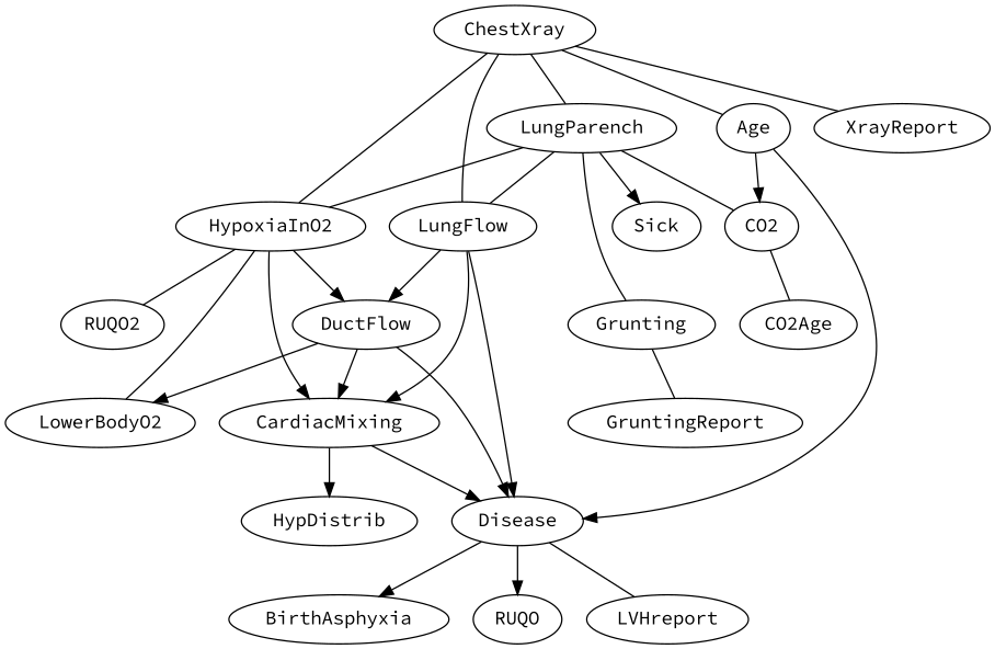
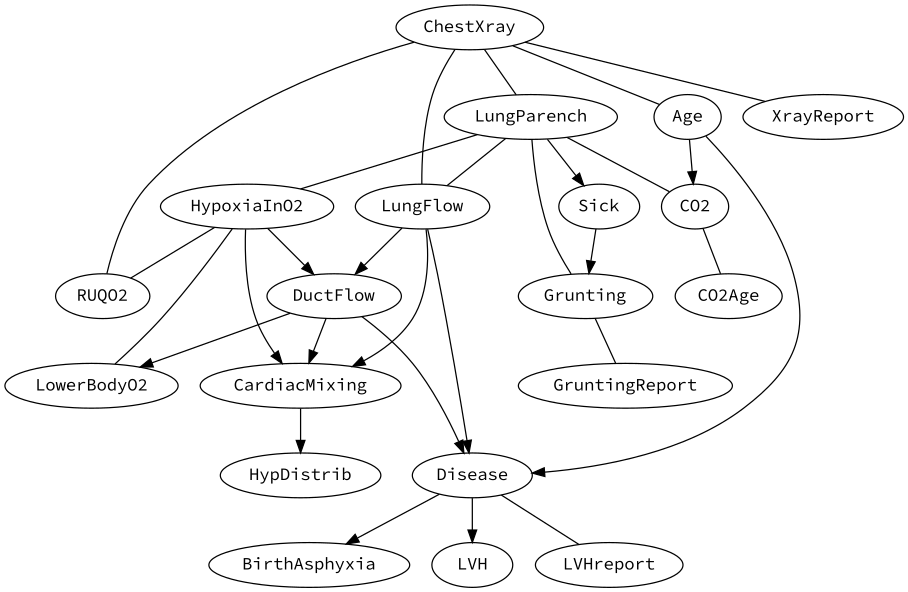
  digraph {
    fontname="Source Code Pro"
    node [fontname="Source Code Pro"]
    edge [fontname="Source Code Pro"]
    CardiacMixing
    Disease
    HypDistrib
    BirthAsphyxia
-   LVH [label=RUQO]
+   LVH
    LVHreport
    HypoxiaInO2
    DuctFlow
    LowerBodyO2
    RUQO2
    Age
    CO2
    Sick
    Grunting
    LungParench
    LungFlow
    GruntingReport
    n18 [label=CO2Age]
    ChestXray
    XrayReport
-   CardiacMixing -> Disease
    CardiacMixing -> HypDistrib
    Disease -> BirthAsphyxia
    Disease -> LVH
    Disease -> LVHreport [dir=none]
    HypoxiaInO2 -> CardiacMixing
    HypoxiaInO2 -> DuctFlow
    HypoxiaInO2 -> LowerBodyO2 [dir=none]
    HypoxiaInO2 -> RUQO2 [dir=none]
    DuctFlow -> CardiacMixing
    DuctFlow -> Disease
    DuctFlow -> LowerBodyO2
    Age -> Disease
    Age -> CO2
    CO2 -> n18 [dir=none]
+   Sick -> Grunting
    Grunting -> GruntingReport [dir=none]
    LungParench -> HypoxiaInO2 [dir=none]
    LungParench -> CO2 [dir=none]
    LungParench -> Sick
    LungParench -> Grunting [dir=none]
    LungParench -> LungFlow [dir=none]
    LungFlow -> CardiacMixing
    LungFlow -> Disease
    LungFlow -> DuctFlow
-   ChestXray -> HypoxiaInO2 [dir=none]
+   ChestXray -> RUQO2 [dir=none]
    ChestXray -> Age [dir=none]
    ChestXray -> LungParench [dir=none]
    ChestXray -> LungFlow [dir=none]
    ChestXray -> XrayReport [dir=none]
  }
